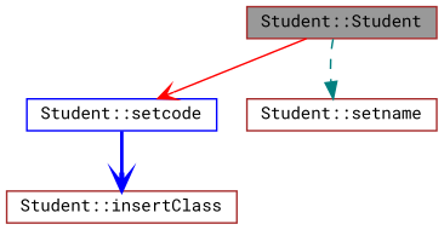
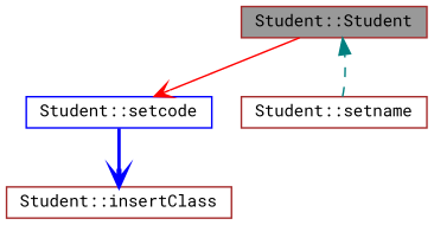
  digraph {
    fontname="Roboto Mono"
    rankdir=TB
    node [color=brown fillcolor=white fontname="Roboto Mono" fontsize=10 shape=box style=filled]
    edge [arrowhead=vee fontname="Roboto Mono" fontsize=10 labelfontname=Helvetica labelfontsize=10]
    n1 [fillcolor=grey60 fontcolor=black height=0.2 label="Student::Student" width=0.4]
    n2 [color=blue height=0.2 label="Student::setcode" width=0.4]
    n3 [height=0.2 label="Student::setname" width=0.4]
    n4 [height=0.2 label="Student::insertClass" width=0.4]
    n1 -> n2 [color=red style=solid]
-   n1 -> n3 [arrowhead=normal color=teal style=dashed]
+   n3 -> n1 [arrowhead=normal color=teal style=dashed]
    n2 -> n4 [color=blue style=bold]
  }
